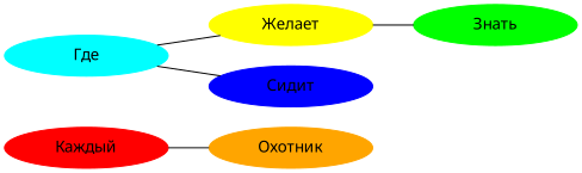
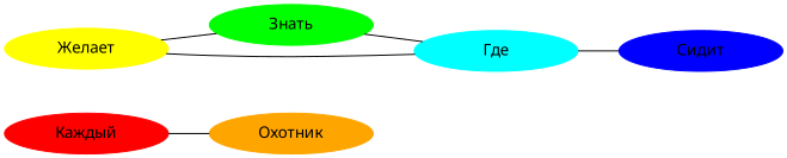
  graph {
    fontname="Noto Sans"
    rankdir=LR
    node [fontname="Noto Sans" style=filled]
    edge [fontname="Noto Sans"]
    "Каждый" [color=red width=2]
    "Охотник" [color=orange width=2]
    "Желает" [color=yellow width=2]
    "Знать" [color=green width=2]
    "Где" [color=cyan width=2]
    "Сидит" [color=blue width=2]
    "Каждый" -- "Охотник"
    "Желает" -- "Знать"
+   "Знать" -- "Где"
    "Где" -- "Желает"
    "Где" -- "Сидит"
  }
